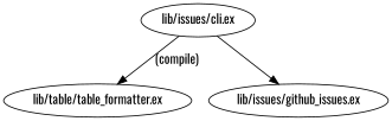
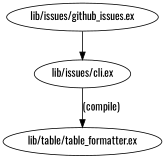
  digraph {
    fontname=Oswald
    node [fontname=Oswald]
    edge [fontname=Oswald]
    n1 [label="lib/table/table_formatter.ex"]
    "lib/issues/cli.ex"
    "lib/issues/github_issues.ex"
    "lib/issues/cli.ex" -> n1 [label="(compile)"]
-   "lib/issues/cli.ex" -> "lib/issues/github_issues.ex"
+   "lib/issues/github_issues.ex" -> "lib/issues/cli.ex"
  }
